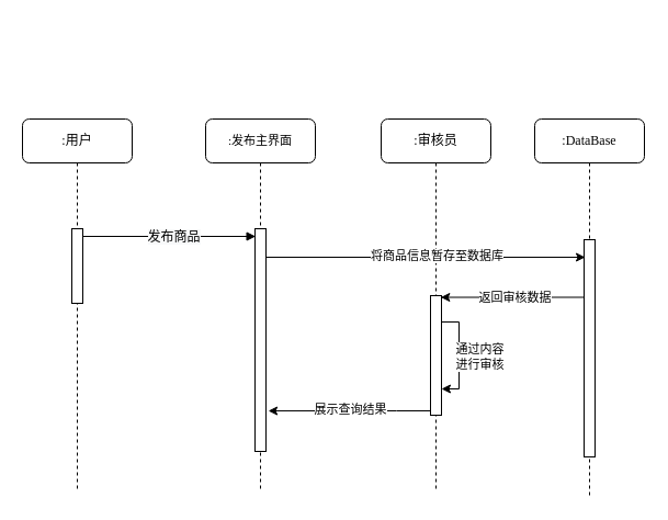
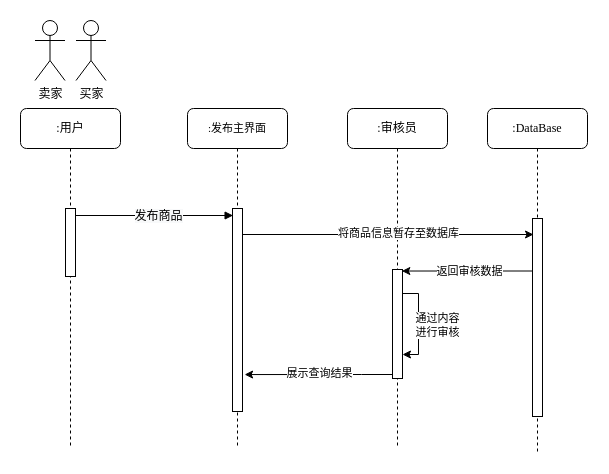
  <mxCell id="0" />
  <mxCell id="1" parent="0" />
  <mxCell id="2" value="&lt;font style=&quot;font-size: 11px ; line-height: 1.2&quot;&gt;:发布主界面&lt;/font&gt;" style="shape=umlLifeline;perimeter=lifelinePerimeter;whiteSpace=wrap;html=1;container=1;collapsible=0;recursiveResize=0;outlineConnect=0;rounded=1;shadow=0;comic=0;labelBackgroundColor=none;strokeWidth=1;fontFamily=Verdana;fontSize=12;align=center;" vertex="1" parent="1"><mxGeometry x="187" y="108" width="100" height="338" as="geometry" /></mxCell>
  <mxCell id="3" value="" style="html=1;points=[];perimeter=orthogonalPerimeter;rounded=0;shadow=0;comic=0;labelBackgroundColor=none;strokeWidth=1;fontFamily=Verdana;fontSize=12;align=center;" vertex="1" parent="2"><mxGeometry x="45" y="100" width="10" height="203" as="geometry" /></mxCell>
  <mxCell id="4" value=":审核员" style="shape=umlLifeline;perimeter=lifelinePerimeter;whiteSpace=wrap;html=1;container=1;collapsible=0;recursiveResize=0;outlineConnect=0;rounded=1;shadow=0;comic=0;labelBackgroundColor=none;strokeWidth=1;fontFamily=Verdana;fontSize=12;align=center;" vertex="1" parent="1"><mxGeometry x="347" y="108" width="100" height="340" as="geometry" /></mxCell>
  <mxCell id="5" value="" style="html=1;points=[];perimeter=orthogonalPerimeter;rounded=0;shadow=0;comic=0;labelBackgroundColor=none;strokeWidth=1;fontFamily=Verdana;fontSize=12;align=center;" vertex="1" parent="4"><mxGeometry x="45" y="161" width="10" height="109" as="geometry" /></mxCell>
  <mxCell id="6" style="edgeStyle=orthogonalEdgeStyle;rounded=0;orthogonalLoop=1;jettySize=auto;html=1;" edge="1" parent="4" source="5" target="5"><mxGeometry relative="1" as="geometry"><Array as="points"><mxPoint x="71" y="246" /></Array></mxGeometry></mxCell>
  <mxCell id="7" value="通过内容&lt;br&gt;进行审核" style="edgeLabel;html=1;align=center;verticalAlign=middle;resizable=0;points=[];" vertex="1" connectable="0" parent="6"><mxGeometry x="0.19" y="-1" relative="1" as="geometry"><mxPoint x="19" y="-8" as="offset" /></mxGeometry></mxCell>
  <mxCell id="8" value=":DataBase" style="shape=umlLifeline;perimeter=lifelinePerimeter;whiteSpace=wrap;html=1;container=1;collapsible=0;recursiveResize=0;outlineConnect=0;rounded=1;shadow=0;comic=0;labelBackgroundColor=none;strokeWidth=1;fontFamily=Verdana;fontSize=12;align=center;" vertex="1" parent="1"><mxGeometry x="487" y="108" width="100" height="344" as="geometry" /></mxCell>
  <mxCell id="9" value="" style="html=1;points=[];perimeter=orthogonalPerimeter;rounded=0;shadow=0;comic=0;labelBackgroundColor=none;strokeWidth=1;fontFamily=Verdana;fontSize=12;align=center;" vertex="1" parent="8"><mxGeometry x="45" y="110" width="10" height="198" as="geometry" /></mxCell>
  <mxCell id="10" value=":用户" style="shape=umlLifeline;perimeter=lifelinePerimeter;whiteSpace=wrap;html=1;container=1;collapsible=0;recursiveResize=0;outlineConnect=0;rounded=1;shadow=0;comic=0;labelBackgroundColor=none;strokeWidth=1;fontFamily=Verdana;fontSize=12;align=center;" vertex="1" parent="1"><mxGeometry x="20" y="108" width="100" height="340" as="geometry" /></mxCell>
  <mxCell id="11" value="" style="html=1;points=[];perimeter=orthogonalPerimeter;rounded=0;shadow=0;comic=0;labelBackgroundColor=none;strokeWidth=1;fontFamily=Verdana;fontSize=12;align=center;" vertex="1" parent="10"><mxGeometry x="45" y="100" width="10" height="68" as="geometry" /></mxCell>
  <mxCell id="12" value="" style="html=1;verticalAlign=bottom;endArrow=block;entryX=0.06;entryY=0.033;labelBackgroundColor=none;fontFamily=Verdana;fontSize=12;edgeStyle=elbowEdgeStyle;elbow=vertical;entryDx=0;entryDy=0;entryPerimeter=0;" edge="1" parent="1" source="11" target="3"><mxGeometry x="-0.031" y="-57" relative="1" as="geometry"><mxPoint x="167" y="218" as="sourcePoint" /><mxPoint as="offset" /></mxGeometry></mxCell>
  <mxCell id="13" value="&lt;span style=&quot;font-family: &amp;#34;verdana&amp;#34; ; font-size: 12px ; background-color: rgb(248 , 249 , 250)&quot;&gt;发布商品&lt;/span&gt;" style="edgeLabel;html=1;align=center;verticalAlign=middle;resizable=0;points=[];" vertex="1" connectable="0" parent="12"><mxGeometry x="-0.185" y="-2" relative="1" as="geometry"><mxPoint x="18" y="-2" as="offset" /></mxGeometry></mxCell>
+ <mxCell id="14" value="卖家" style="shape=umlActor;verticalLabelPosition=bottom;verticalAlign=top;html=1;outlineConnect=0;" vertex="1" parent="1"><mxGeometry x="34.5" y="20" width="30" height="60" as="geometry" /></mxCell>
+ <mxCell id="15" value="买家" style="shape=umlActor;verticalLabelPosition=bottom;verticalAlign=top;html=1;outlineConnect=0;" vertex="1" parent="1"><mxGeometry x="75.5" y="20" width="30" height="60" as="geometry" /></mxCell>
  <mxCell id="16" style="edgeStyle=orthogonalEdgeStyle;rounded=0;orthogonalLoop=1;jettySize=auto;html=1;entryX=0.933;entryY=0.014;entryDx=0;entryDy=0;entryPerimeter=0;" edge="1" parent="1" source="9" target="5"><mxGeometry relative="1" as="geometry"><Array as="points"><mxPoint x="467" y="271" /></Array></mxGeometry></mxCell>
  <mxCell id="17" value="返回审核数据" style="edgeLabel;html=1;align=center;verticalAlign=middle;resizable=0;points=[];" vertex="1" connectable="0" parent="16"><mxGeometry x="0.279" y="1" relative="1" as="geometry"><mxPoint x="20" y="-1" as="offset" /></mxGeometry></mxCell>
  <mxCell id="18" style="edgeStyle=orthogonalEdgeStyle;rounded=0;orthogonalLoop=1;jettySize=auto;html=1;entryX=1.21;entryY=0.818;entryDx=0;entryDy=0;entryPerimeter=0;" edge="1" parent="1" source="5" target="3"><mxGeometry relative="1" as="geometry"><Array as="points"><mxPoint x="361" y="374" /><mxPoint x="361" y="374" /></Array></mxGeometry></mxCell>
  <mxCell id="19" value="展示查询结果" style="edgeLabel;html=1;align=center;verticalAlign=middle;resizable=0;points=[];" vertex="1" connectable="0" parent="18"><mxGeometry x="0.194" relative="1" as="geometry"><mxPoint x="14" y="-2" as="offset" /></mxGeometry></mxCell>
  <mxCell id="20" style="edgeStyle=orthogonalEdgeStyle;rounded=0;orthogonalLoop=1;jettySize=auto;html=1;" edge="1" parent="1" source="3"><mxGeometry relative="1" as="geometry"><mxPoint x="533" y="234" as="targetPoint" /><Array as="points"><mxPoint x="533" y="235" /></Array></mxGeometry></mxCell>
  <mxCell id="21" value="将商品信息暂存至数据库" style="edgeLabel;html=1;align=center;verticalAlign=middle;resizable=0;points=[];" vertex="1" connectable="0" parent="20"><mxGeometry x="-0.189" relative="1" as="geometry"><mxPoint x="37" y="-2" as="offset" /></mxGeometry></mxCell>
